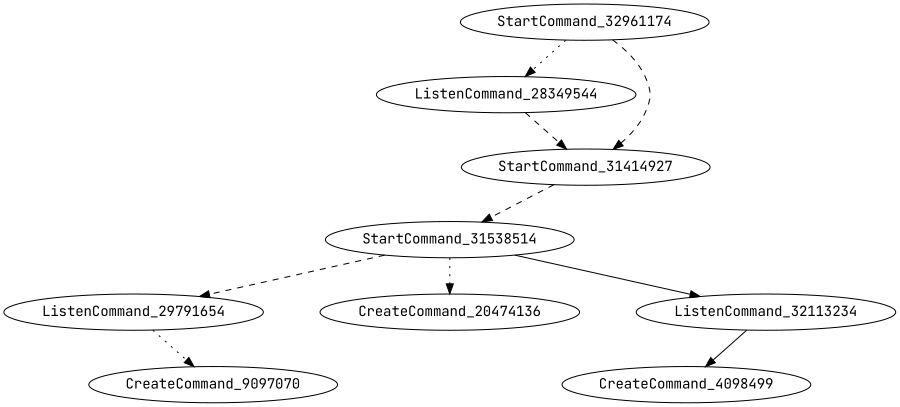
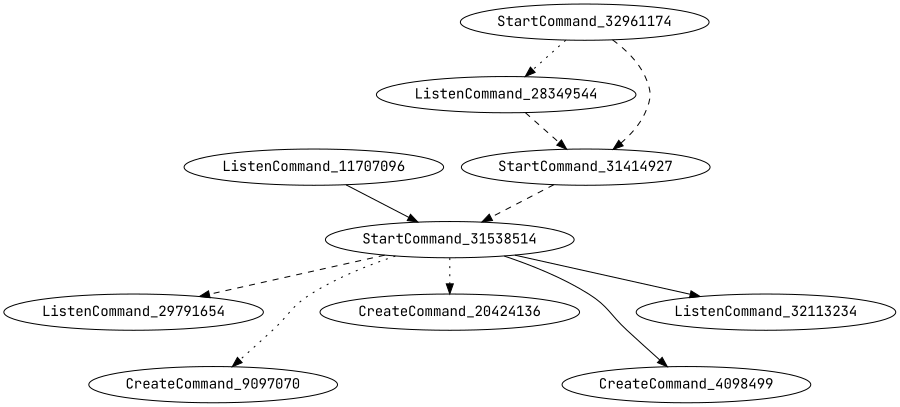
  digraph {
    fontname="JetBrains Mono"
    node [fontname="JetBrains Mono"]
    edge [fontname="JetBrains Mono" style=dashed]
    ListenCommand_28349544
    StartCommand_31414927
    StartCommand_31538514
+   ListenCommand_11707096
    ListenCommand_29791654
    ListenCommand_32113234
-   CreateCommand_20474136
+   CreateCommand_20474136 [label=CreateCommand_20424136]
    CreateCommand_9097070
    CreateCommand_4098499
    StartCommand_32961174
    ListenCommand_28349544 -> StartCommand_31414927
    StartCommand_31414927 -> StartCommand_31538514
    StartCommand_31538514 -> ListenCommand_29791654
    StartCommand_31538514 -> ListenCommand_32113234 [style=solid]
    StartCommand_31538514 -> CreateCommand_20474136 [style=dotted]
-   ListenCommand_29791654 -> CreateCommand_9097070 [style=dotted]
-   ListenCommand_32113234 -> CreateCommand_4098499 [style=solid]
+   ListenCommand_11707096 -> StartCommand_31538514 [style=solid]
+   StartCommand_31538514 -> CreateCommand_9097070 [style=dotted]
+   StartCommand_31538514 -> CreateCommand_4098499 [style=solid]
    StartCommand_32961174 -> ListenCommand_28349544 [style=dotted]
    StartCommand_32961174 -> StartCommand_31414927
  }
